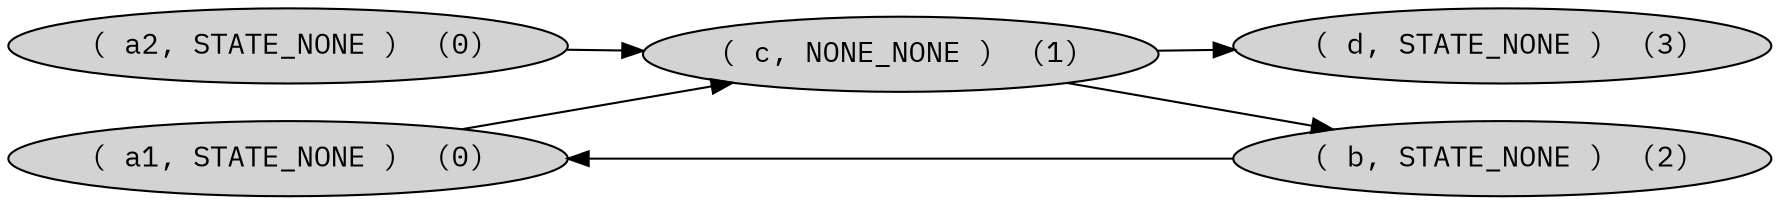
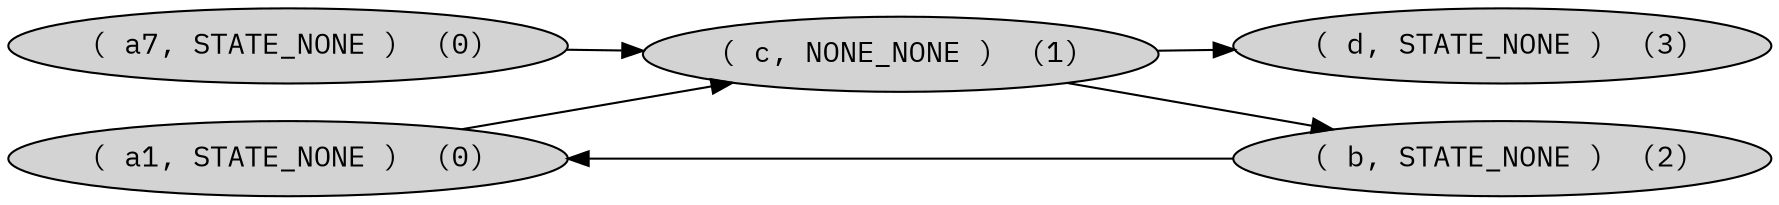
  digraph {
    fontname="IBM Plex Mono"
    rankdir=LR
    node [fontname="IBM Plex Mono" style=filled]
    edge [fontname="IBM Plex Mono"]
    n1 [label="( a1, STATE_NONE )  (0)"]
    n2 [label="( c, NONE_NONE )  (1)"]
    n3 [label="( b, STATE_NONE )  (2)"]
    n4 [label="( d, STATE_NONE )  (3)"]
-   n5 [label="( a2, STATE_NONE )  (0)"]
+   n5 [label="( a7, STATE_NONE )  (0)"]
    n1 -> n2
    n2 -> n3
    n2 -> n4
    n3 -> n1
    n5 -> n2
  }
